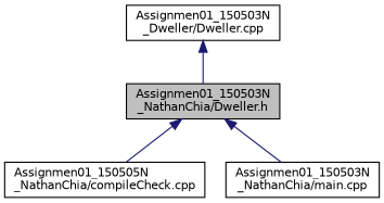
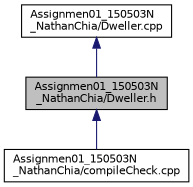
  digraph {
    node [color=black fontname=Helvetica fontsize=10 shape=record]
    edge [color=midnightblue dir=back fontname=Helvetica fontsize=10 labelfontname=Helvetica labelfontsize=10 style=solid]
    n1 [fillcolor=grey75 fontcolor=black height=0.2 label="Assignmen01_150503N\l_NathanChia/Dweller.h" style=filled width=0.4]
-   n2 [height=0.2 label="Assignmen01_150505N\l_NathanChia/compileCheck.cpp" width=0.4]
-   n3 [height=0.2 label="Assignmen01_150503N\l_NathanChia/main.cpp" width=0.4]
-   n4 [height=0.2 label="Assignmen01_150503N\l_Dweller/Dweller.cpp" width=0.4]
+   n2 [height=0.2 label="Assignmen01_150503N\l_NathanChia/compileCheck.cpp" width=0.4]
+   n4 [height=0.2 label="Assignmen01_150503N\l_NathanChia/Dweller.cpp" width=0.4]
    n1 -> n2
-   n1 -> n3
    n4 -> n1
  }
